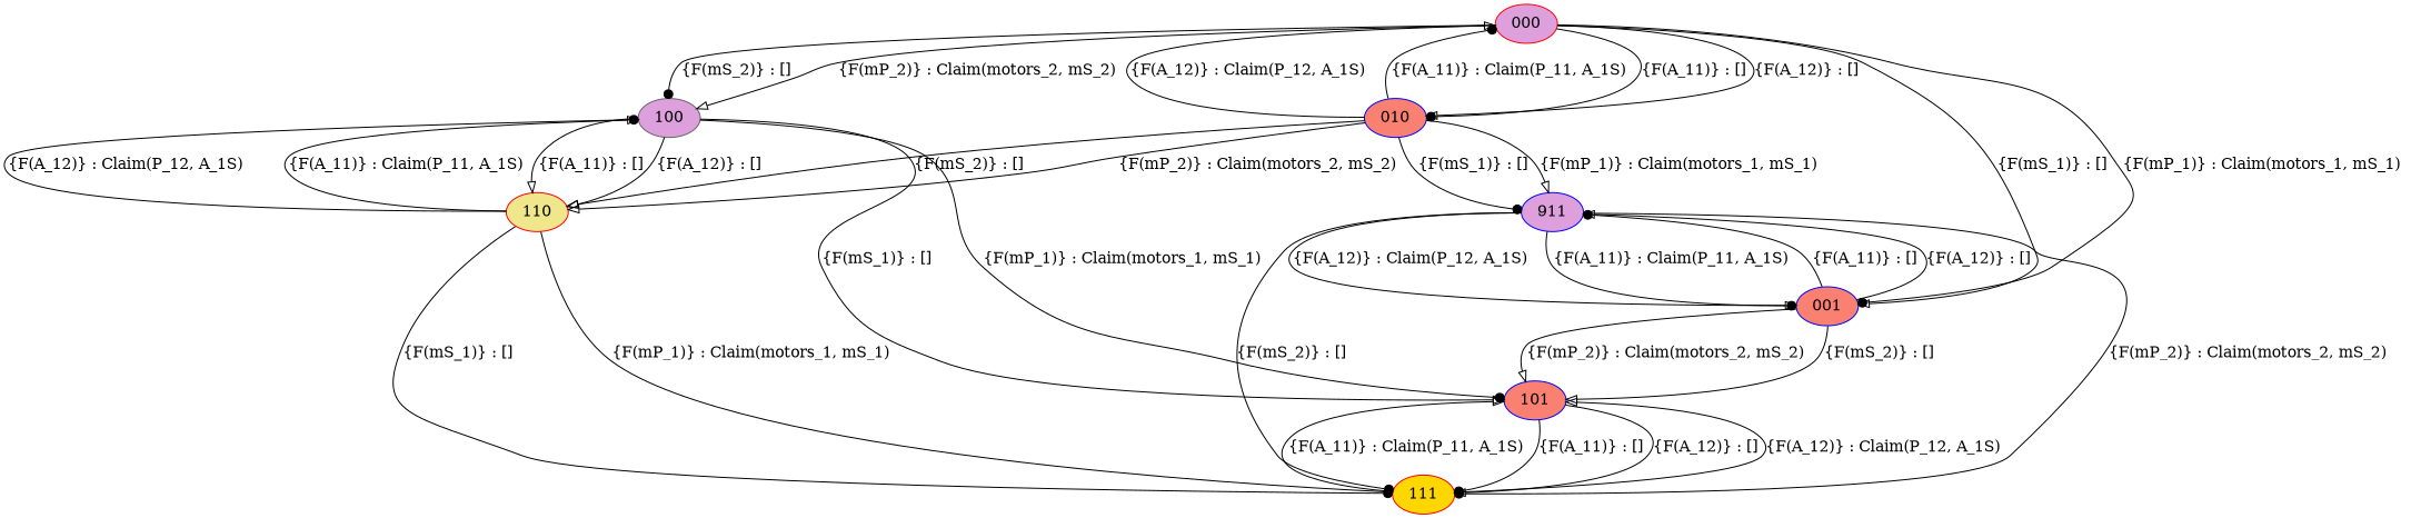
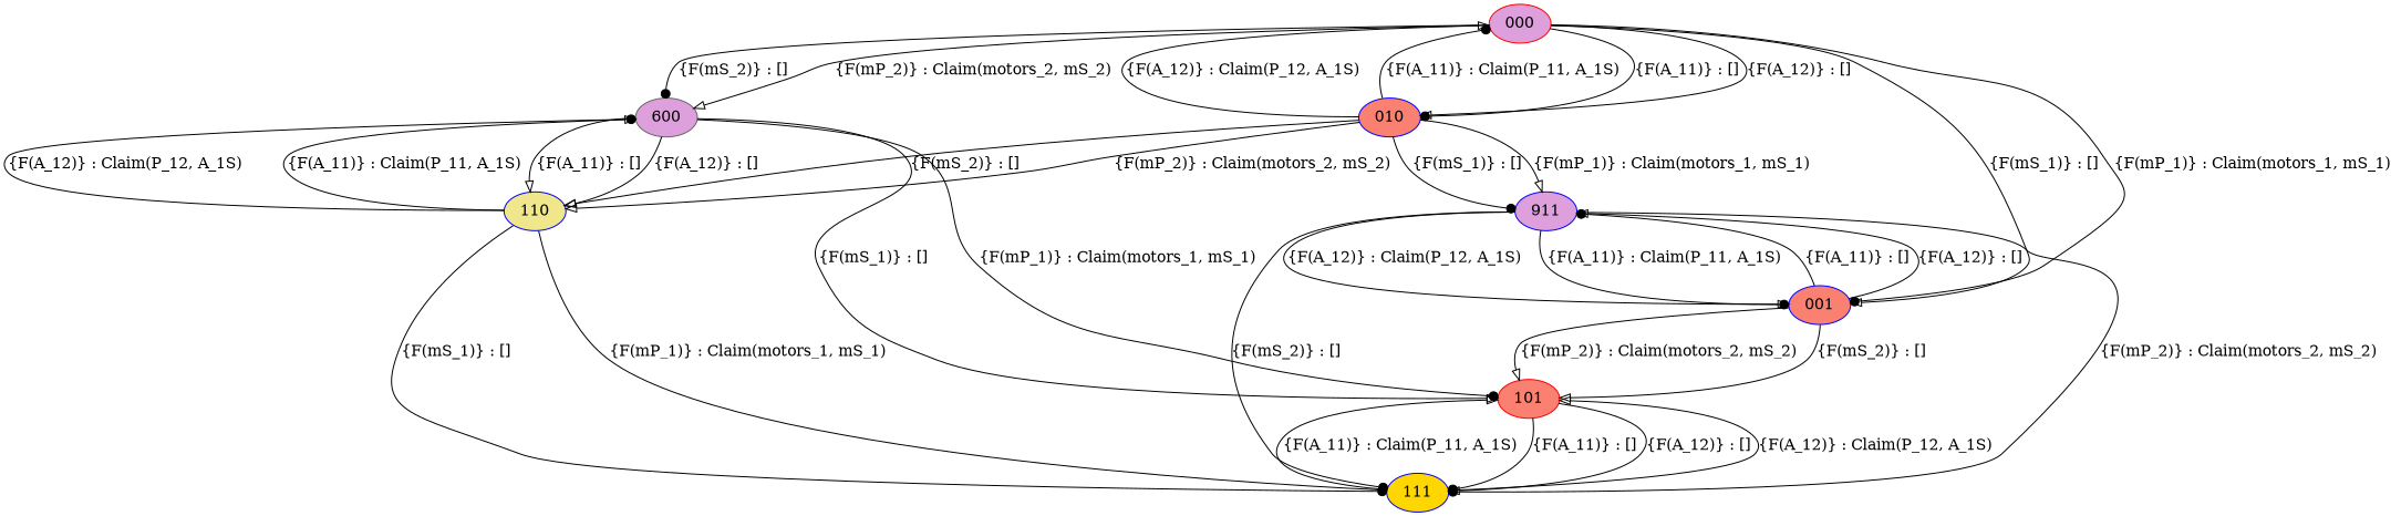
  digraph {
    node [color=red fillcolor=plum style=filled]
    edge [arrowhead=onormal]
    n1 [label=000]
-   n2 [color=gray40 label=100]
+   n2 [color=gray40 label=600]
    n3 [color=blue fillcolor=salmon label=010]
    n4 [color=blue fillcolor=salmon label=001]
-   n5 [color=blue fillcolor=salmon label=101]
-   n6 [fillcolor=khaki label=110]
+   n5 [fillcolor=salmon label=101]
+   n6 [color=blue fillcolor=khaki label=110]
    n7 [color=blue label=911]
-   n8 [fillcolor=gold label=111]
+   n8 [color=blue fillcolor=gold label=111]
    n1 -> n2 [arrowhead=dot label="{F(mS_2)} : []"]
    n1 -> n2 [label="{F(mP_2)} : Claim(motors_2, mS_2) "]
    n1 -> n3 [arrowhead=dot label="{F(A_11)} : []"]
    n1 -> n3 [label="{F(A_12)} : []"]
    n1 -> n4 [label="{F(mS_1)} : []"]
    n1 -> n4 [arrowhead=dot label="{F(mP_1)} : Claim(motors_1, mS_1) "]
    n2 -> n5 [label="{F(mS_1)} : []"]
    n2 -> n5 [arrowhead=dot label="{F(mP_1)} : Claim(motors_1, mS_1) "]
    n2 -> n6 [label="{F(A_11)} : []"]
    n2 -> n6 [label="{F(A_12)} : []"]
    n3 -> n1 [label="{F(A_12)} : Claim(P_12, A_1S) "]
    n3 -> n1 [arrowhead=dot label="{F(A_11)} : Claim(P_11, A_1S) "]
    n3 -> n6 [label="{F(mS_2)} : []"]
    n3 -> n6 [label="{F(mP_2)} : Claim(motors_2, mS_2) "]
    n3 -> n7 [arrowhead=dot label="{F(mS_1)} : []"]
    n3 -> n7 [label="{F(mP_1)} : Claim(motors_1, mS_1) "]
    n4 -> n5 [label="{F(mS_2)} : []"]
    n4 -> n5 [label="{F(mP_2)} : Claim(motors_2, mS_2) "]
    n4 -> n7 [arrowhead=dot label="{F(A_11)} : []"]
    n4 -> n7 [label="{F(A_12)} : []"]
    n5 -> n8 [arrowhead=dot label="{F(A_11)} : []"]
    n5 -> n8 [label="{F(A_12)} : []"]
    n6 -> n2 [arrowhead=dot label="{F(A_12)} : Claim(P_12, A_1S) "]
    n6 -> n2 [label="{F(A_11)} : Claim(P_11, A_1S) "]
    n6 -> n8 [arrowhead=dot label="{F(mS_1)} : []"]
    n6 -> n8 [arrowhead=dot label="{F(mP_1)} : Claim(motors_1, mS_1) "]
    n7 -> n4 [label="{F(A_12)} : Claim(P_12, A_1S) "]
    n7 -> n4 [arrowhead=dot label="{F(A_11)} : Claim(P_11, A_1S) "]
    n7 -> n8 [arrowhead=dot label="{F(mS_2)} : []"]
    n7 -> n8 [arrowhead=dot label="{F(mP_2)} : Claim(motors_2, mS_2) "]
    n8 -> n5 [label="{F(A_12)} : Claim(P_12, A_1S) "]
    n8 -> n5 [label="{F(A_11)} : Claim(P_11, A_1S) "]
  }
